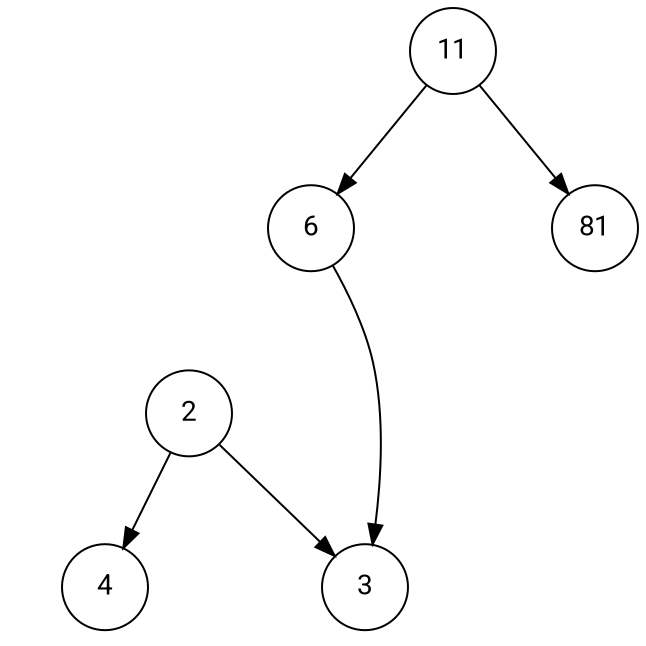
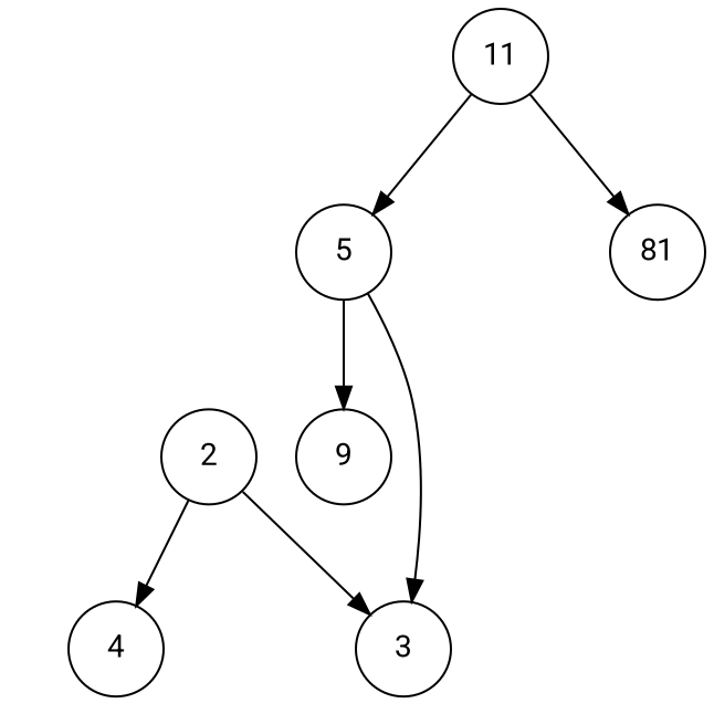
  digraph {
    fontname=Roboto
    node [fontname=Roboto shape=circle]
    edge [fontname=Roboto style=invis]
    m11 [style=invis width=0.1]
-   5 [width=0.6 label=6]
+   5 [width=0.6]
    n3 [label=81 width=0.6]
    m5 [style=invis width=0.1]
    2 [width=0.6]
+   9 [width=0.6]
    m2 [style=invis width=0.1]
    n8 [label=4 width=0.6]
    3 [width=0.6]
    11 [width=0.6]
    subgraph sub_1 {
      rank=same
      m11
      5
      n3
    }
    subgraph sub_2 {
      rank=same
      m5
      2
+     9
    }
    subgraph sub_3 {
      rank=same
      m2
      n8
      3
    }
    m11 -> n3
    5 -> m11
    5 -> m5
+   5 -> 9 [style=""]
    5 -> 3 [style=""]
+   m5 -> 9
    2 -> m5
    2 -> m2
    2 -> n8 [style=""]
    2 -> 3 [style=""]
    m2 -> 3
    n8 -> m2
    11 -> m11
    11 -> 5 [style=""]
    11 -> n3 [style=""]
  }
